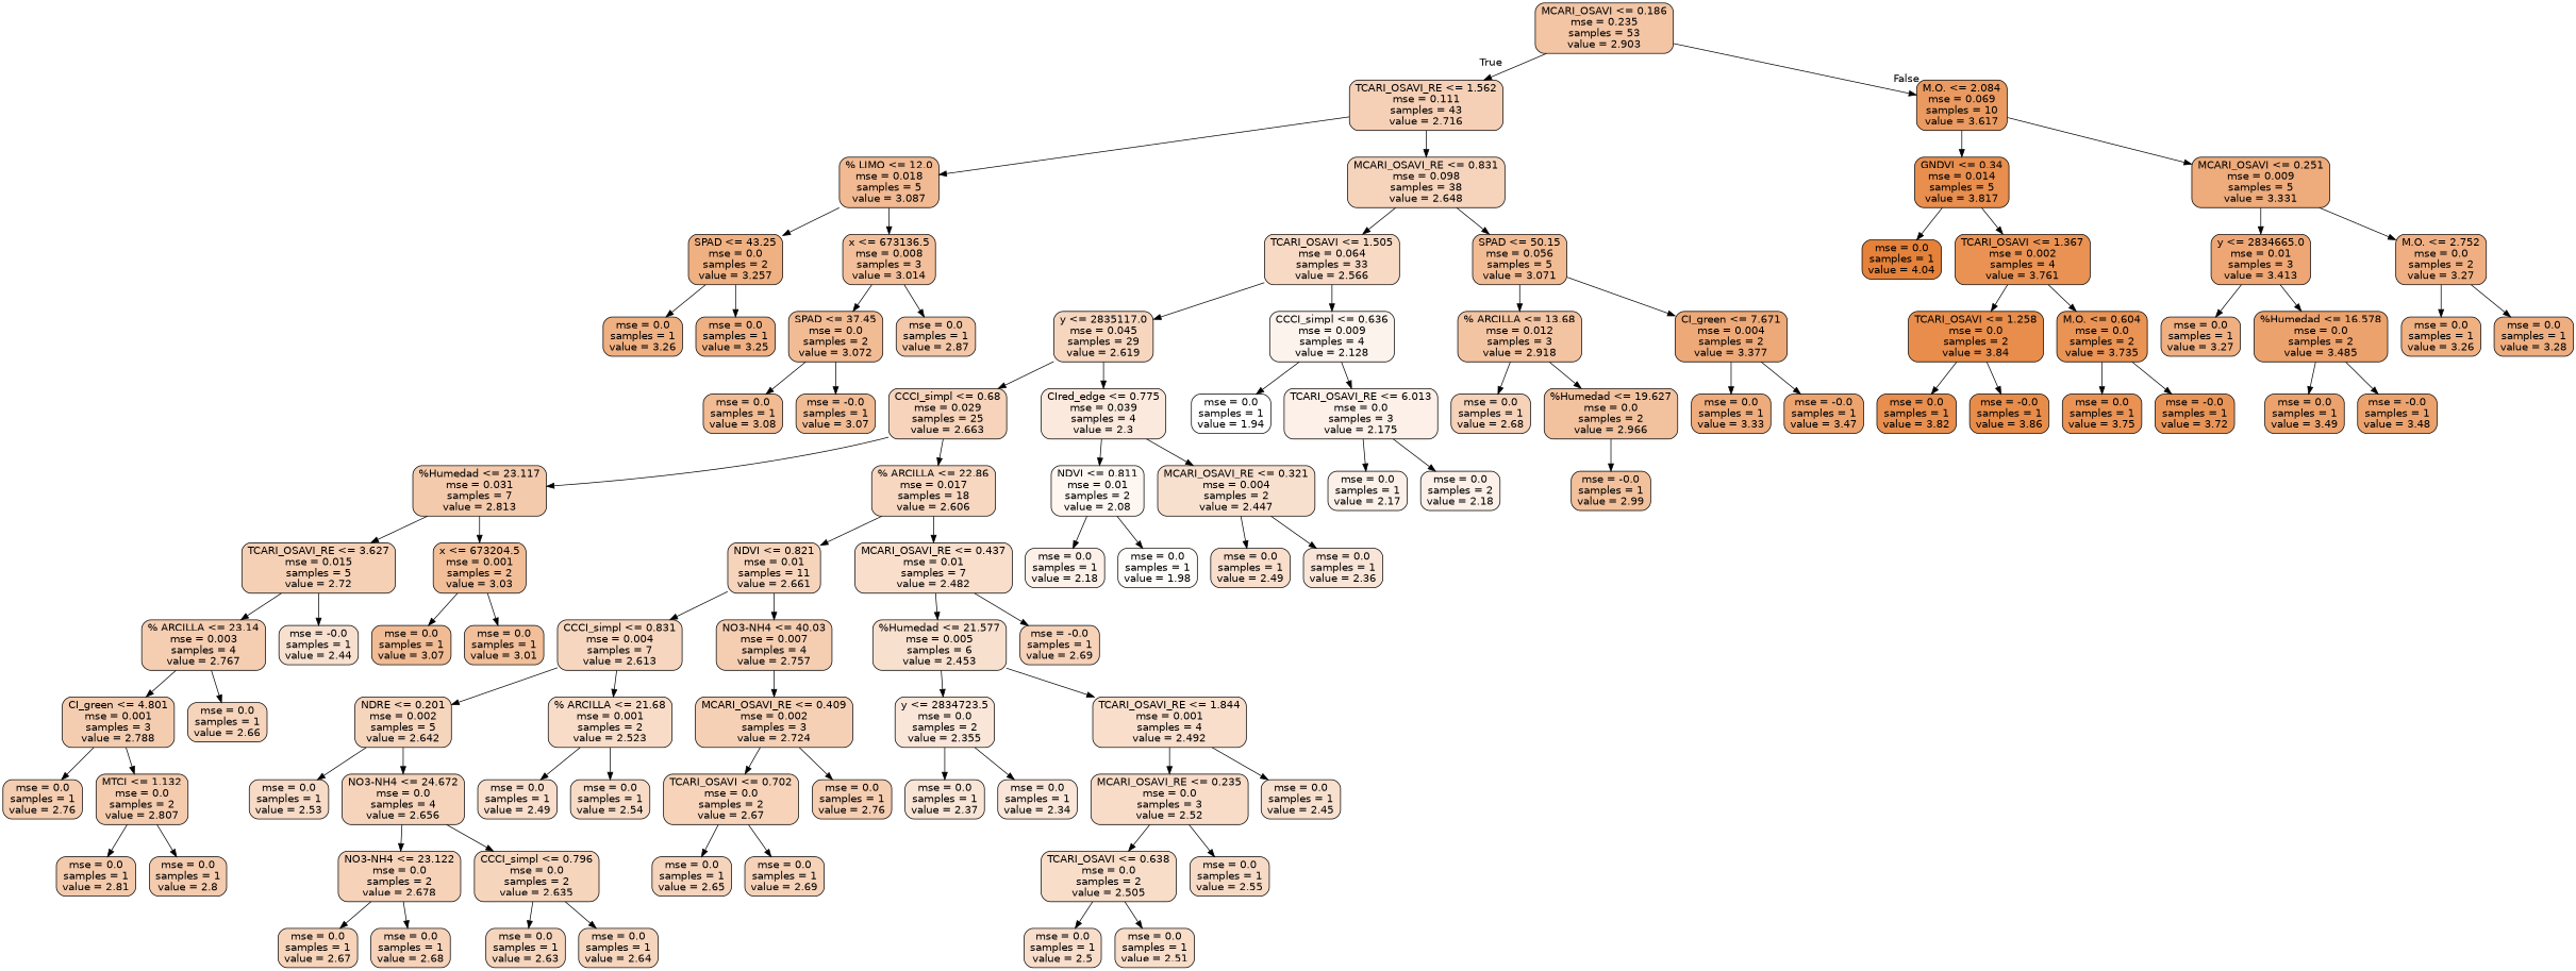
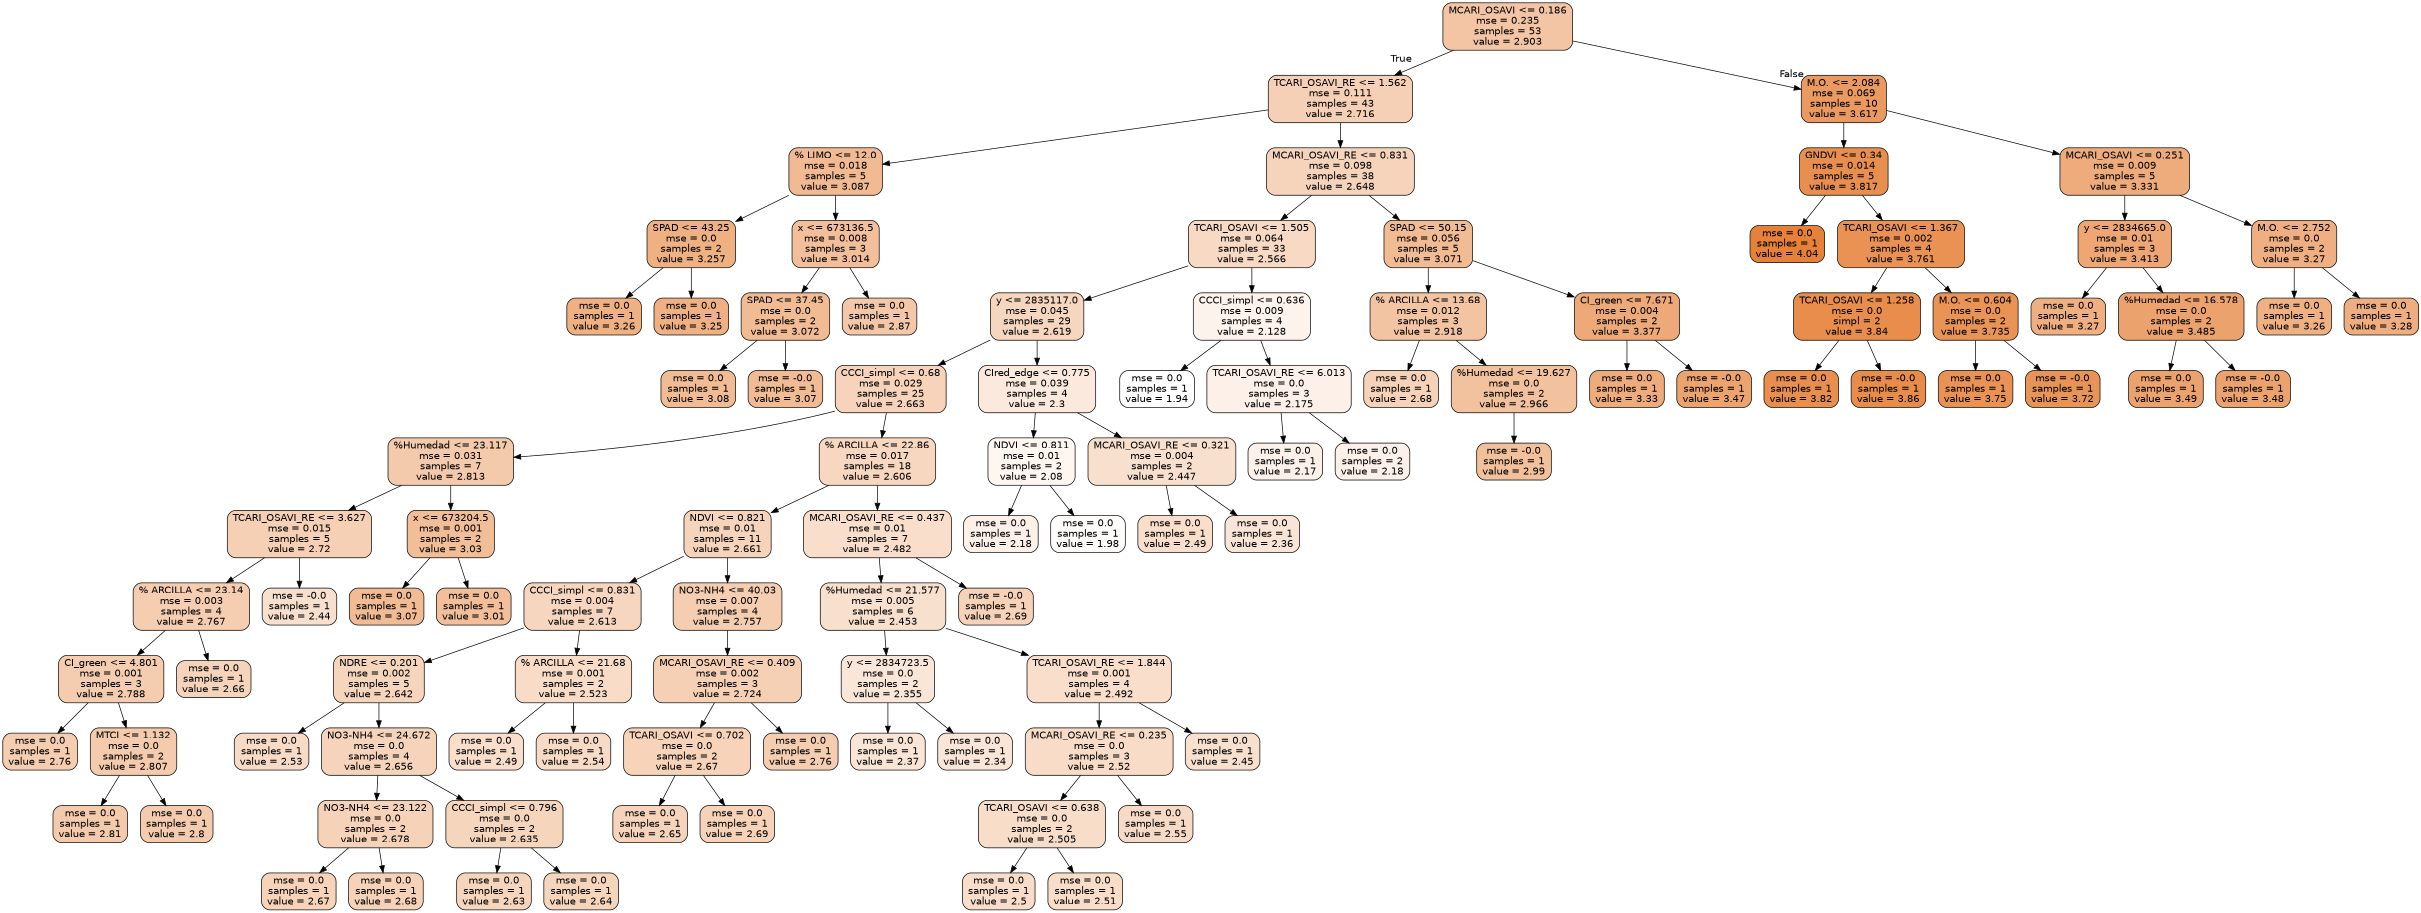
  digraph {
    node [color=black fillcolor="#e5813989" fontname=helvetica shape=box style="filled, rounded"]
    edge [fontname=helvetica]
    n1 [fillcolor="#e5813975" label="MCARI_OSAVI <= 0.186\nmse = 0.235\nsamples = 53\nvalue = 2.903"]
    n2 [fillcolor="#e581395e" label="TCARI_OSAVI_RE <= 1.562\nmse = 0.111\nsamples = 43\nvalue = 2.716"]
    n3 [fillcolor="#e58139cc" label="M.O. <= 2.084\nmse = 0.069\nsamples = 10\nvalue = 3.617"]
    n4 [fillcolor="#e581398b" label="% LIMO <= 12.0\nmse = 0.018\nsamples = 5\nvalue = 3.087"]
    n5 [fillcolor="#e5813956" label="MCARI_OSAVI_RE <= 0.831\nmse = 0.098\nsamples = 38\nvalue = 2.648"]
    n6 [fillcolor="#e58139e4" label="GNDVI <= 0.34\nmse = 0.014\nsamples = 5\nvalue = 3.817"]
    n7 [fillcolor="#e58139a9" label="MCARI_OSAVI <= 0.251\nmse = 0.009\nsamples = 5\nvalue = 3.331"]
    n8 [fillcolor="#e58139a0" label="SPAD <= 43.25\nmse = 0.0\nsamples = 2\nvalue = 3.257"]
    n9 [fillcolor="#e5813982" label="x <= 673136.5\nmse = 0.008\nsamples = 3\nvalue = 3.014"]
    n10 [fillcolor="#e581394c" label="TCARI_OSAVI <= 1.505\nmse = 0.064\nsamples = 33\nvalue = 2.566"]
    n11 [label="SPAD <= 50.15\nmse = 0.056\nsamples = 5\nvalue = 3.071"]
    n12 [fillcolor="#e58139a0" label="mse = 0.0\nsamples = 1\nvalue = 3.26"]
    n13 [fillcolor="#e581399f" label="mse = 0.0\nsamples = 1\nvalue = 3.25"]
    n14 [label="SPAD <= 37.45\nmse = 0.0\nsamples = 2\nvalue = 3.072"]
    n15 [fillcolor="#e5813971" label="mse = 0.0\nsamples = 1\nvalue = 2.87"]
    n16 [fillcolor="#e581398a" label="mse = 0.0\nsamples = 1\nvalue = 3.08"]
    n17 [label="mse = -0.0\nsamples = 1\nvalue = 3.07"]
    n18 [fillcolor="#e5813952" label="y <= 2835117.0\nmse = 0.045\nsamples = 29\nvalue = 2.619"]
    n19 [fillcolor="#e5813917" label="CCCI_simpl <= 0.636\nmse = 0.009\nsamples = 4\nvalue = 2.128"]
    n20 [fillcolor="#e5813977" label="% ARCILLA <= 13.68\nmse = 0.012\nsamples = 3\nvalue = 2.918"]
    n21 [fillcolor="#e58139ae" label="CI_green <= 7.671\nmse = 0.004\nsamples = 2\nvalue = 3.377"]
    n22 [fillcolor="#e5813958" label="CCCI_simpl <= 0.68\nmse = 0.029\nsamples = 25\nvalue = 2.663"]
    n23 [fillcolor="#e581392c" label="CIred_edge <= 0.775\nmse = 0.039\nsamples = 4\nvalue = 2.3"]
    n24 [fillcolor="#e5813900" label="mse = 0.0\nsamples = 1\nvalue = 1.94"]
    n25 [fillcolor="#e581391d" label="TCARI_OSAVI_RE <= 6.013\nmse = 0.0\nsamples = 3\nvalue = 2.175"]
    n26 [fillcolor="#e581396a" label="%Humedad <= 23.117\nmse = 0.031\nsamples = 7\nvalue = 2.813"]
    n27 [fillcolor="#e5813951" label="% ARCILLA <= 22.86\nmse = 0.017\nsamples = 18\nvalue = 2.606"]
    n28 [fillcolor="#e5813911" label="NDVI <= 0.811\nmse = 0.01\nsamples = 2\nvalue = 2.08"]
    n29 [fillcolor="#e581393e" label="MCARI_OSAVI_RE <= 0.321\nmse = 0.004\nsamples = 2\nvalue = 2.447"]
    n30 [fillcolor="#e581395f" label="TCARI_OSAVI_RE <= 3.627\nmse = 0.015\nsamples = 5\nvalue = 2.72"]
    n31 [fillcolor="#e5813984" label="x <= 673204.5\nmse = 0.001\nsamples = 2\nvalue = 3.03"]
    n32 [fillcolor="#e5813957" label="NDVI <= 0.821\nmse = 0.01\nsamples = 11\nvalue = 2.661"]
    n33 [fillcolor="#e5813942" label="MCARI_OSAVI_RE <= 0.437\nmse = 0.01\nsamples = 7\nvalue = 2.482"]
    n34 [fillcolor="#e5813964" label="% ARCILLA <= 23.14\nmse = 0.003\nsamples = 4\nvalue = 2.767"]
    n35 [fillcolor="#e581393d" label="mse = -0.0\nsamples = 1\nvalue = 2.44"]
    n36 [label="mse = 0.0\nsamples = 1\nvalue = 3.07"]
    n37 [fillcolor="#e5813982" label="mse = 0.0\nsamples = 1\nvalue = 3.01"]
    n38 [fillcolor="#e5813967" label="CI_green <= 4.801\nmse = 0.001\nsamples = 3\nvalue = 2.788"]
    n39 [fillcolor="#e5813957" label="mse = 0.0\nsamples = 1\nvalue = 2.66"]
    n40 [fillcolor="#e5813964" label="mse = 0.0\nsamples = 1\nvalue = 2.76"]
    n41 [fillcolor="#e5813969" label="MTCI <= 1.132\nmse = 0.0\nsamples = 2\nvalue = 2.807"]
    n42 [fillcolor="#e581396a" label="mse = 0.0\nsamples = 1\nvalue = 2.81"]
    n43 [fillcolor="#e5813968" label="mse = 0.0\nsamples = 1\nvalue = 2.8"]
    n44 [fillcolor="#e5813952" label="CCCI_simpl <= 0.831\nmse = 0.004\nsamples = 7\nvalue = 2.613"]
    n45 [fillcolor="#e5813963" label="NO3-NH4 <= 40.03\nmse = 0.007\nsamples = 4\nvalue = 2.757"]
    n46 [fillcolor="#e581393e" label="%Humedad <= 21.577\nmse = 0.005\nsamples = 6\nvalue = 2.453"]
    n47 [fillcolor="#e581395b" label="mse = -0.0\nsamples = 1\nvalue = 2.69"]
    n48 [fillcolor="#e5813955" label="NDRE <= 0.201\nmse = 0.002\nsamples = 5\nvalue = 2.642"]
    n49 [fillcolor="#e5813947" label="% ARCILLA <= 21.68\nmse = 0.001\nsamples = 2\nvalue = 2.523"]
    n50 [fillcolor="#e581395f" label="MCARI_OSAVI_RE <= 0.409\nmse = 0.002\nsamples = 3\nvalue = 2.724"]
    n51 [fillcolor="#e5813948" label="mse = 0.0\nsamples = 1\nvalue = 2.53"]
    n52 [fillcolor="#e5813957" label="NO3-NH4 <= 24.672\nmse = 0.0\nsamples = 4\nvalue = 2.656"]
    n53 [fillcolor="#e5813943" label="mse = 0.0\nsamples = 1\nvalue = 2.49"]
    n54 [fillcolor="#e5813949" label="mse = 0.0\nsamples = 1\nvalue = 2.54"]
    n55 [fillcolor="#e581395a" label="NO3-NH4 <= 23.122\nmse = 0.0\nsamples = 2\nvalue = 2.678"]
    n56 [fillcolor="#e5813954" label="CCCI_simpl <= 0.796\nmse = 0.0\nsamples = 2\nvalue = 2.635"]
    n57 [fillcolor="#e5813959" label="mse = 0.0\nsamples = 1\nvalue = 2.67"]
    n58 [fillcolor="#e581395a" label="mse = 0.0\nsamples = 1\nvalue = 2.68"]
    n59 [fillcolor="#e5813954" label="mse = 0.0\nsamples = 1\nvalue = 2.63"]
    n60 [fillcolor="#e5813955" label="mse = 0.0\nsamples = 1\nvalue = 2.64"]
    n61 [fillcolor="#e5813959" label="TCARI_OSAVI <= 0.702\nmse = 0.0\nsamples = 2\nvalue = 2.67"]
    n62 [fillcolor="#e5813964" label="mse = 0.0\nsamples = 1\nvalue = 2.76"]
    n63 [fillcolor="#e5813956" label="mse = 0.0\nsamples = 1\nvalue = 2.65"]
    n64 [fillcolor="#e581395b" label="mse = 0.0\nsamples = 1\nvalue = 2.69"]
    n65 [fillcolor="#e5813932" label="y <= 2834723.5\nmse = 0.0\nsamples = 2\nvalue = 2.355"]
    n66 [fillcolor="#e5813943" label="TCARI_OSAVI_RE <= 1.844\nmse = 0.001\nsamples = 4\nvalue = 2.492"]
    n67 [fillcolor="#e5813934" label="mse = 0.0\nsamples = 1\nvalue = 2.37"]
    n68 [fillcolor="#e5813931" label="mse = 0.0\nsamples = 1\nvalue = 2.34"]
    n69 [fillcolor="#e5813946" label="MCARI_OSAVI_RE <= 0.235\nmse = 0.0\nsamples = 3\nvalue = 2.52"]
    n70 [fillcolor="#e581393e" label="mse = 0.0\nsamples = 1\nvalue = 2.45"]
    n71 [fillcolor="#e5813945" label="TCARI_OSAVI <= 0.638\nmse = 0.0\nsamples = 2\nvalue = 2.505"]
    n72 [fillcolor="#e581394a" label="mse = 0.0\nsamples = 1\nvalue = 2.55"]
    n73 [fillcolor="#e5813944" label="mse = 0.0\nsamples = 1\nvalue = 2.5"]
    n74 [fillcolor="#e5813945" label="mse = 0.0\nsamples = 1\nvalue = 2.51"]
    n75 [fillcolor="#e581391d" label="mse = 0.0\nsamples = 1\nvalue = 2.18"]
    n76 [fillcolor="#e5813905" label="mse = 0.0\nsamples = 1\nvalue = 1.98"]
    n77 [fillcolor="#e5813943" label="mse = 0.0\nsamples = 1\nvalue = 2.49"]
    n78 [fillcolor="#e5813933" label="mse = 0.0\nsamples = 1\nvalue = 2.36"]
    n79 [fillcolor="#e581391c" label="mse = 0.0\nsamples = 1\nvalue = 2.17"]
    n80 [fillcolor="#e581391d" label="mse = 0.0\nsamples = 2\nvalue = 2.18"]
    n81 [fillcolor="#e581395a" label="mse = 0.0\nsamples = 1\nvalue = 2.68"]
    n82 [fillcolor="#e581397d" label="%Humedad <= 19.627\nmse = 0.0\nsamples = 2\nvalue = 2.966"]
    n83 [fillcolor="#e58139a9" label="mse = 0.0\nsamples = 1\nvalue = 3.33"]
    n84 [fillcolor="#e58139ba" label="mse = -0.0\nsamples = 1\nvalue = 3.47"]
    n85 [fillcolor="#e5813980" label="mse = -0.0\nsamples = 1\nvalue = 2.99"]
    n86 [fillcolor="#e58139ff" label="mse = 0.0\nsamples = 1\nvalue = 4.04"]
    n87 [fillcolor="#e58139dd" label="TCARI_OSAVI <= 1.367\nmse = 0.002\nsamples = 4\nvalue = 3.761"]
    n88 [fillcolor="#e58139b3" label="y <= 2834665.0\nmse = 0.01\nsamples = 3\nvalue = 3.413"]
    n89 [fillcolor="#e58139a1" label="M.O. <= 2.752\nmse = 0.0\nsamples = 2\nvalue = 3.27"]
-   n90 [fillcolor="#e58139e7" label="TCARI_OSAVI <= 1.258\nmse = 0.0\nsamples = 2\nvalue = 3.84"]
+   n90 [fillcolor="#e58139e7" label="TCARI_OSAVI <= 1.258\nmse = 0.0\nsimpl = 2\nvalue = 3.84"]
    n91 [fillcolor="#e58139da" label="M.O. <= 0.604\nmse = 0.0\nsamples = 2\nvalue = 3.735"]
    n92 [fillcolor="#e58139e4" label="mse = 0.0\nsamples = 1\nvalue = 3.82"]
    n93 [fillcolor="#e58139e9" label="mse = -0.0\nsamples = 1\nvalue = 3.86"]
    n94 [fillcolor="#e58139dc" label="mse = 0.0\nsamples = 1\nvalue = 3.75"]
    n95 [fillcolor="#e58139d8" label="mse = -0.0\nsamples = 1\nvalue = 3.72"]
    n96 [fillcolor="#e58139a2" label="mse = 0.0\nsamples = 1\nvalue = 3.27"]
    n97 [fillcolor="#e58139bc" label="%Humedad <= 16.578\nmse = 0.0\nsamples = 2\nvalue = 3.485"]
    n98 [fillcolor="#e58139a0" label="mse = 0.0\nsamples = 1\nvalue = 3.26"]
    n99 [fillcolor="#e58139a3" label="mse = 0.0\nsamples = 1\nvalue = 3.28"]
    n100 [fillcolor="#e58139bc" label="mse = 0.0\nsamples = 1\nvalue = 3.49"]
    n101 [fillcolor="#e58139bb" label="mse = -0.0\nsamples = 1\nvalue = 3.48"]
    n1 -> n2 [headlabel=True labelangle=45 labeldistance=2.5]
    n1 -> n3 [headlabel=False labelangle=-45 labeldistance=2.5]
    n2 -> n4
    n2 -> n5
    n3 -> n6
    n3 -> n7
    n4 -> n8
    n4 -> n9
    n5 -> n10
    n5 -> n11
    n6 -> n86
    n6 -> n87
    n7 -> n88
    n7 -> n89
    n8 -> n12
    n8 -> n13
    n9 -> n14
    n9 -> n15
    n10 -> n18
    n10 -> n19
    n11 -> n20
    n11 -> n21
    n14 -> n16
    n14 -> n17
    n18 -> n22
    n18 -> n23
    n19 -> n24
    n19 -> n25
    n20 -> n81
    n20 -> n82
    n21 -> n83
    n21 -> n84
    n22 -> n26
    n22 -> n27
    n23 -> n28
    n23 -> n29
    n25 -> n79
    n25 -> n80
    n26 -> n30
    n26 -> n31
    n27 -> n32
    n27 -> n33
    n28 -> n75
    n28 -> n76
    n29 -> n77
    n29 -> n78
    n30 -> n34
    n30 -> n35
    n31 -> n36
    n31 -> n37
    n32 -> n44
    n32 -> n45
    n33 -> n46
    n33 -> n47
    n34 -> n38
    n34 -> n39
    n38 -> n40
    n38 -> n41
    n41 -> n42
    n41 -> n43
    n44 -> n48
    n44 -> n49
    n45 -> n50
    n46 -> n65
    n46 -> n66
    n48 -> n51
    n48 -> n52
    n49 -> n53
    n49 -> n54
    n50 -> n61
    n50 -> n62
    n52 -> n55
    n52 -> n56
    n55 -> n57
    n55 -> n58
    n56 -> n59
    n56 -> n60
    n61 -> n63
    n61 -> n64
    n65 -> n67
    n65 -> n68
    n66 -> n69
    n66 -> n70
    n69 -> n71
    n69 -> n72
    n71 -> n73
    n71 -> n74
    n82 -> n85
    n87 -> n90
    n87 -> n91
    n88 -> n96
    n88 -> n97
    n89 -> n98
    n89 -> n99
    n90 -> n92
    n90 -> n93
    n91 -> n94
    n91 -> n95
    n97 -> n100
    n97 -> n101
  }
